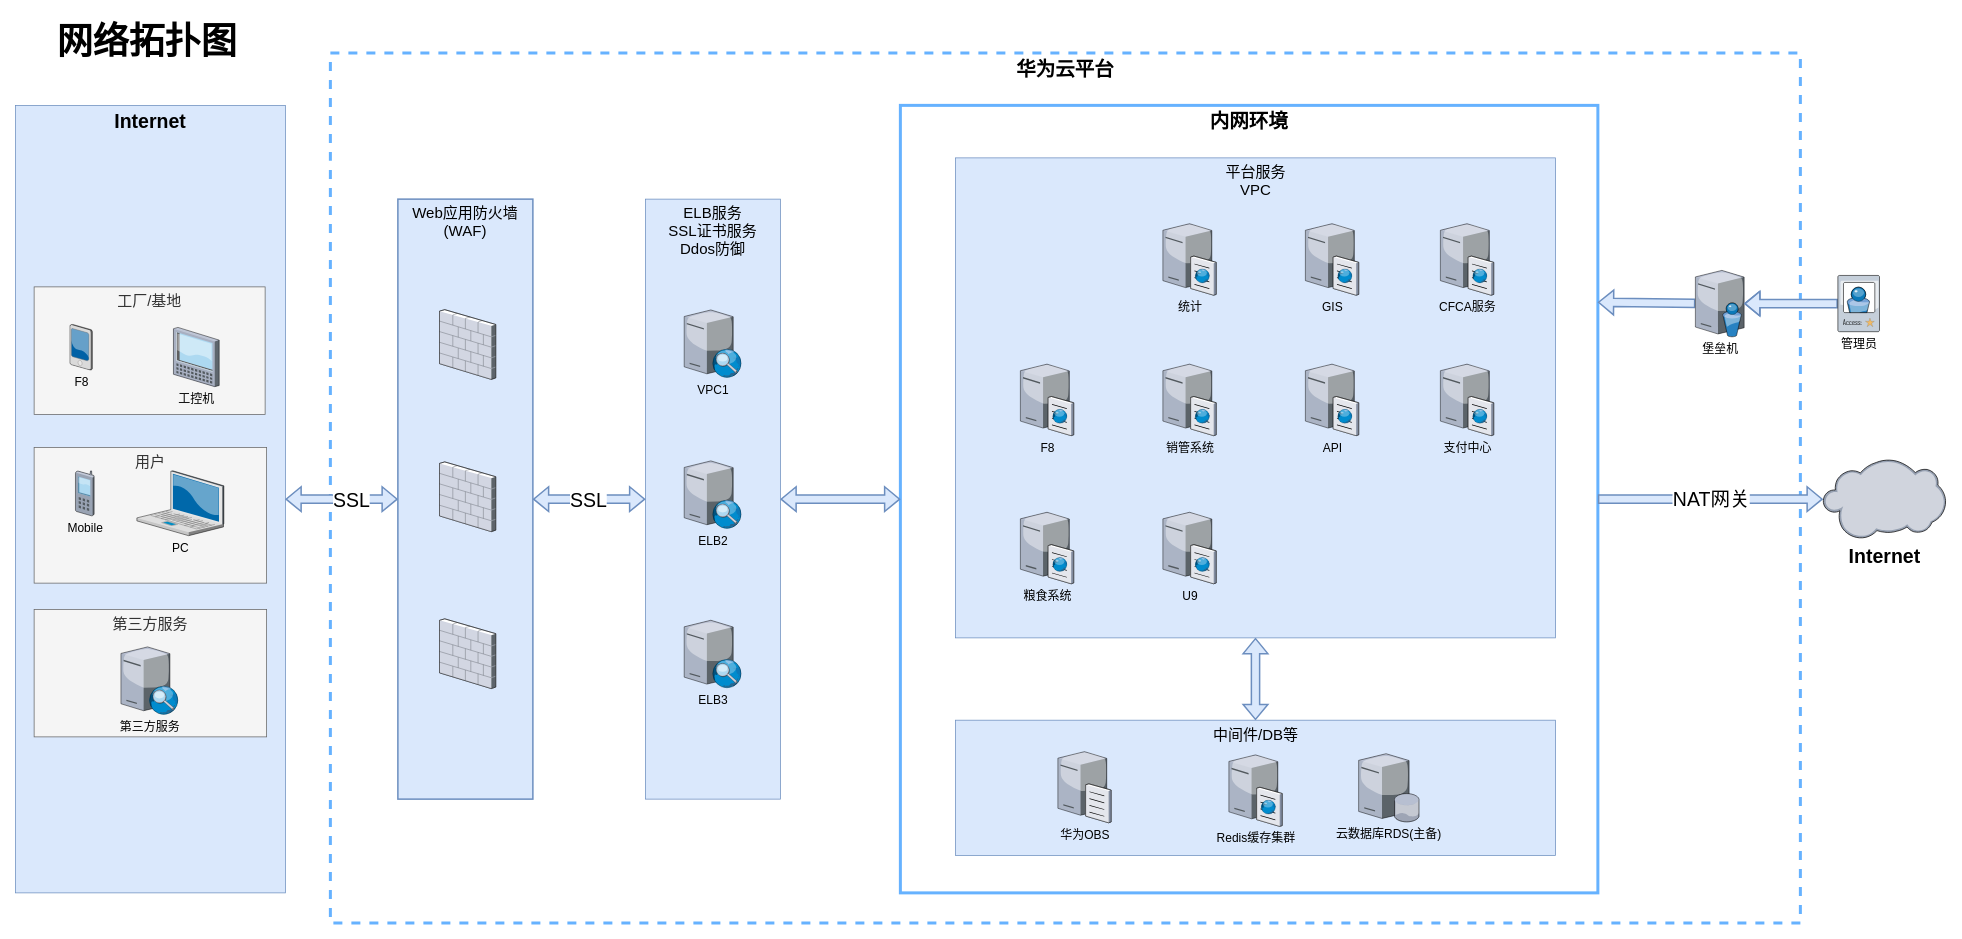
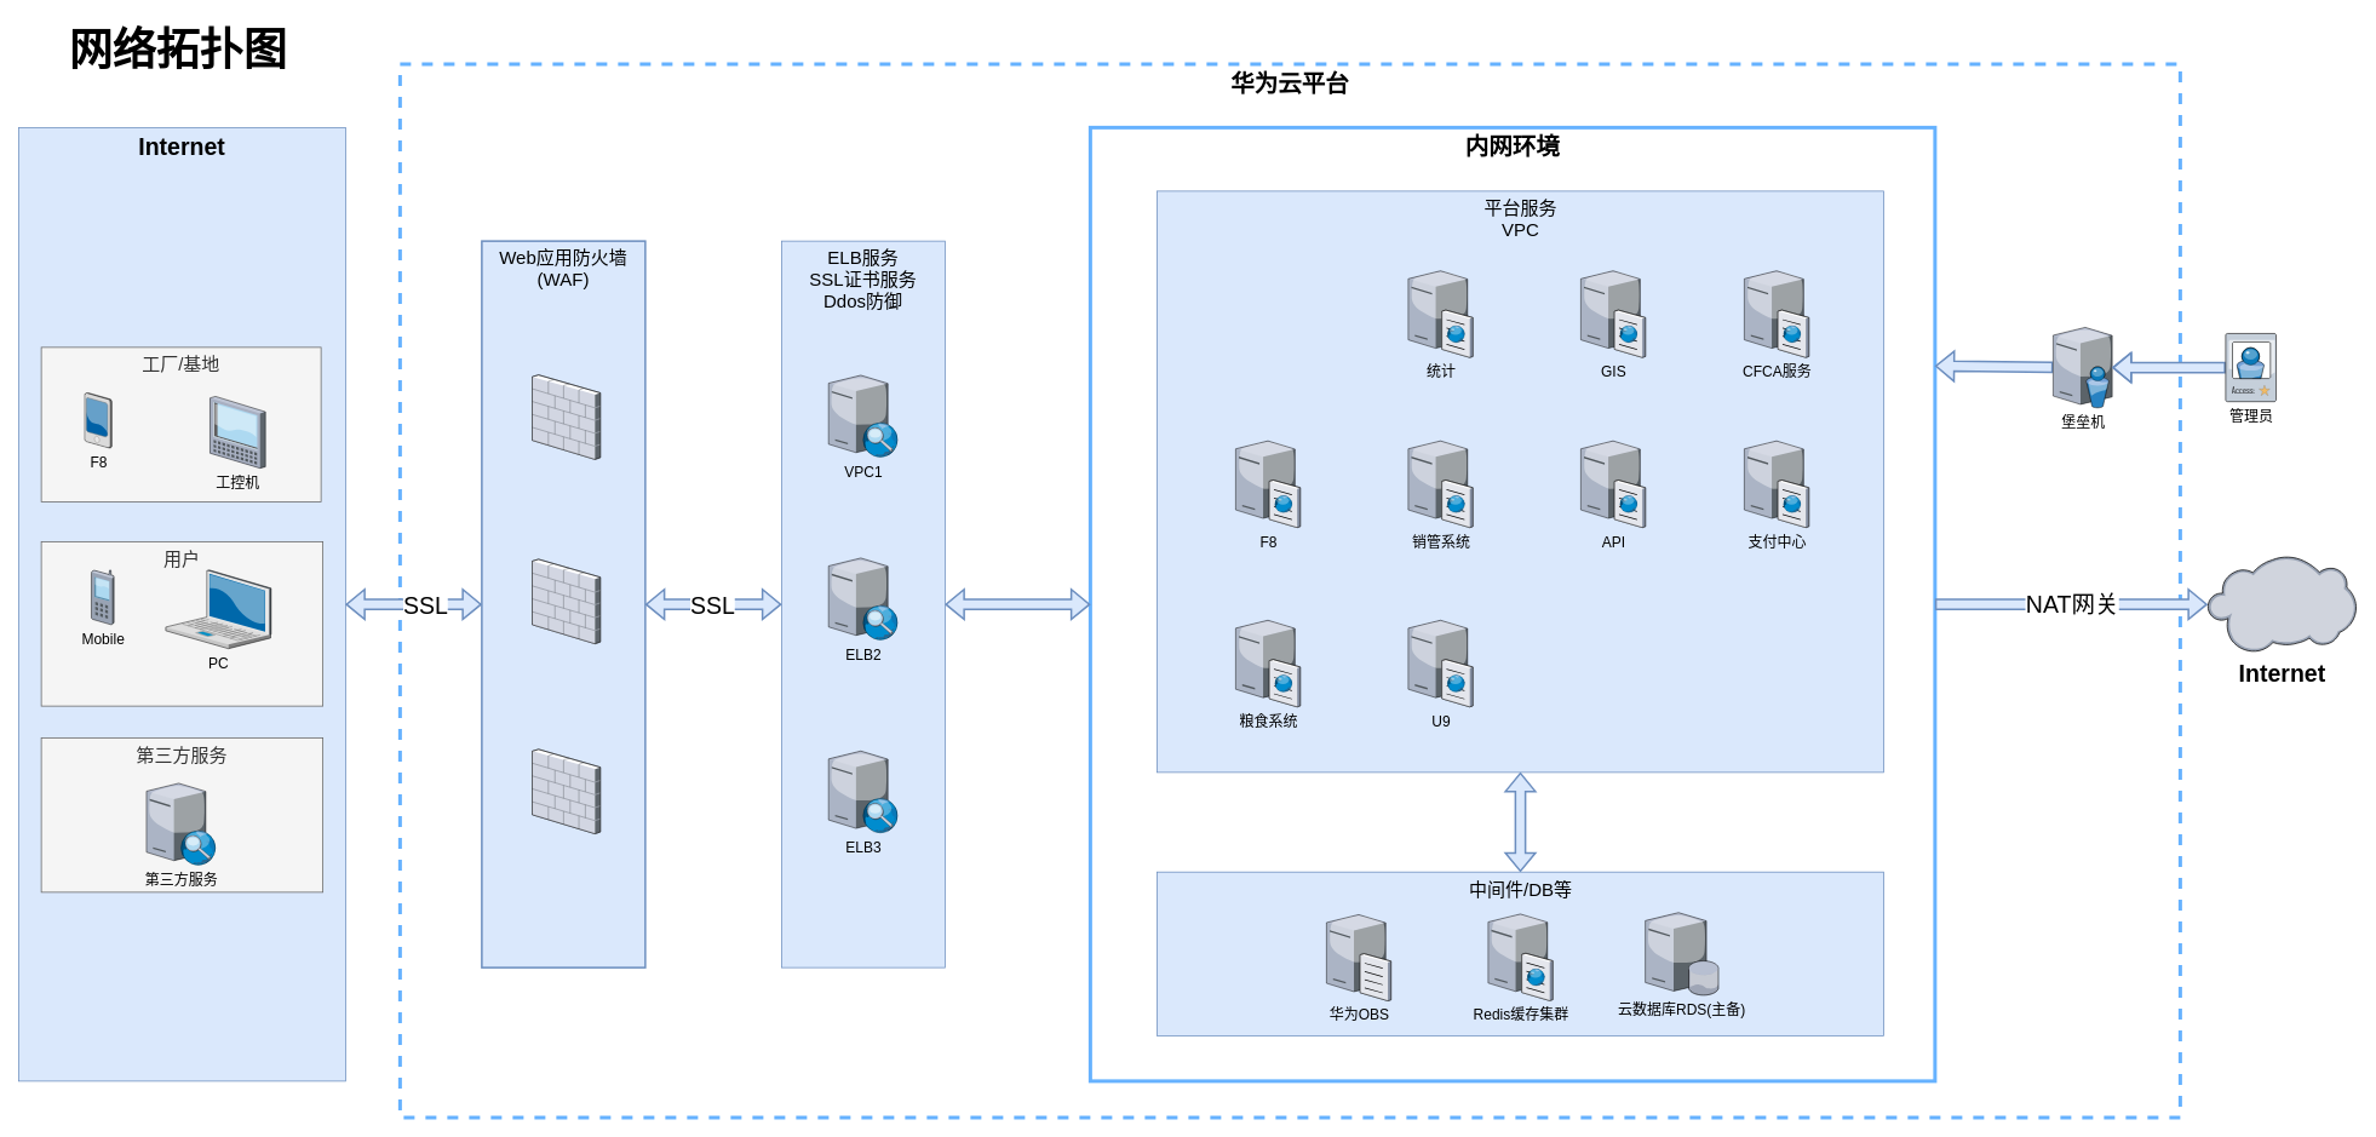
  <mxCell id="0" style=";html=1;" />
  <mxCell id="1" style=";html=1;" parent="0" />
  <mxCell id="2" value="&lt;span style=&quot;font-size: 26px;&quot;&gt;华为云平台&lt;/span&gt;" style="whiteSpace=wrap;html=1;fontSize=26;verticalAlign=top;fillColor=none;strokeWidth=4;strokeColor=#66B2FF;fontStyle=1;dashed=1;" parent="1" vertex="1"><mxGeometry x="440" y="70" width="1960" height="1160" as="geometry" /></mxCell>
  <mxCell id="3" value="&lt;span style=&quot;font-size: 26px;&quot;&gt;内网环境&lt;/span&gt;" style="whiteSpace=wrap;html=1;fontSize=20;verticalAlign=top;fillColor=none;strokeWidth=4;strokeColor=#66B2FF;fontStyle=1" parent="1" vertex="1"><mxGeometry x="1200" y="140" width="930" height="1050" as="geometry" /></mxCell>
  <mxCell id="4" value="Internet" style="whiteSpace=wrap;html=1;fillColor=#dae8fc;fontSize=26;strokeColor=#6c8ebf;verticalAlign=top;fontStyle=1" parent="1" vertex="1"><mxGeometry x="20" y="140" width="360" height="1050" as="geometry" /></mxCell>
  <mxCell id="5" value="第三方服务" style="whiteSpace=wrap;html=1;fillColor=#f5f5f5;fontSize=20;strokeColor=#666666;verticalAlign=top;fontColor=#333333;" parent="1" vertex="1"><mxGeometry x="45" y="812" width="310" height="170" as="geometry" /></mxCell>
  <mxCell id="6" style="shape=flexArrow;rounded=0;orthogonalLoop=1;jettySize=auto;html=1;entryX=0.5;entryY=1;entryDx=0;entryDy=0;fillColor=#dae8fc;strokeColor=#6c8ebf;startArrow=block;strokeWidth=2;" parent="1" source="7" target="14" edge="1"><mxGeometry relative="1" as="geometry"><mxPoint x="1683.5" y="969" as="sourcePoint" /></mxGeometry></mxCell>
  <mxCell id="7" value="中间件/DB等" style="whiteSpace=wrap;html=1;fillColor=#dae8fc;fontSize=20;strokeColor=#6c8ebf;verticalAlign=top;" parent="1" vertex="1"><mxGeometry x="1273.5" y="959.75" width="800" height="180.25" as="geometry" /></mxCell>
  <mxCell id="8" style="edgeStyle=none;shape=flexArrow;rounded=0;orthogonalLoop=1;jettySize=auto;html=1;exitX=1;exitY=0.5;exitDx=0;exitDy=0;startArrow=block;fillColor=#dae8fc;strokeColor=#6c8ebf;entryX=0;entryY=0.5;entryDx=0;entryDy=0;strokeWidth=2;" parent="1" source="9" target="3" edge="1"><mxGeometry relative="1" as="geometry" /></mxCell>
  <mxCell id="9" value="ELB服务&lt;br&gt;SSL证书服务&lt;br&gt;Ddos防御" style="whiteSpace=wrap;html=1;fillColor=#dae8fc;fontSize=20;strokeColor=#6c8ebf;verticalAlign=top;" parent="1" vertex="1"><mxGeometry x="860" y="265" width="180" height="800" as="geometry" /></mxCell>
  <mxCell id="10" style="edgeStyle=none;shape=flexArrow;rounded=0;orthogonalLoop=1;jettySize=auto;html=1;startArrow=block;endArrow=block;endFill=0;strokeWidth=2;entryX=1;entryY=0.5;entryDx=0;entryDy=0;fillColor=#dae8fc;strokeColor=#6c8ebf;exitX=0;exitY=0.5;exitDx=0;exitDy=0;" parent="1" source="9" target="17" edge="1"><mxGeometry relative="1" as="geometry"><mxPoint x="1240" y="680" as="sourcePoint" /></mxGeometry></mxCell>
  <mxCell id="11" value="SSL" style="edgeLabel;html=1;align=center;verticalAlign=middle;resizable=0;points=[];fontSize=26;" parent="10" connectable="0" vertex="1"><mxGeometry x="0.015" y="1" relative="1" as="geometry"><mxPoint x="-1" as="offset" /></mxGeometry></mxCell>
  <mxCell id="12" style="edgeStyle=orthogonalEdgeStyle;rounded=0;orthogonalLoop=1;jettySize=auto;html=1;exitX=1;exitY=0.5;exitDx=0;exitDy=0;fontSize=26;shape=flexArrow;strokeWidth=2;fillColor=#dae8fc;strokeColor=#6c8ebf;" parent="1" source="3" target="43" edge="1"><mxGeometry relative="1" as="geometry"><mxPoint x="2560" y="530" as="targetPoint" /></mxGeometry></mxCell>
  <mxCell id="13" value="NAT网关" style="edgeLabel;html=1;align=center;verticalAlign=middle;resizable=0;points=[];fontSize=26;" parent="12" connectable="0" vertex="1"><mxGeometry x="0.124" y="-3" relative="1" as="geometry"><mxPoint x="-19" y="-3" as="offset" /></mxGeometry></mxCell>
  <mxCell id="14" value="平台服务&lt;br&gt;VPC" style="whiteSpace=wrap;html=1;fillColor=#dae8fc;fontSize=20;strokeColor=#6c8ebf;verticalAlign=top;" parent="1" vertex="1"><mxGeometry x="1273.5" y="210" width="800" height="640" as="geometry" /></mxCell>
  <mxCell id="15" style="edgeStyle=none;shape=flexArrow;rounded=0;orthogonalLoop=1;jettySize=auto;html=1;startArrow=block;endArrow=block;endFill=0;strokeWidth=2;fillColor=#dae8fc;strokeColor=#6c8ebf;entryX=1;entryY=0.5;entryDx=0;entryDy=0;gradientColor=none;endSize=6;targetPerimeterSpacing=0;" parent="1" source="17" target="4" edge="1"><mxGeometry relative="1" as="geometry"><mxPoint x="830" y="690" as="targetPoint" /></mxGeometry></mxCell>
  <mxCell id="16" value="SSL" style="edgeLabel;html=1;align=center;verticalAlign=middle;resizable=0;points=[];fontSize=26;" parent="15" connectable="0" vertex="1"><mxGeometry x="-0.155" y="1" relative="1" as="geometry"><mxPoint as="offset" /></mxGeometry></mxCell>
  <mxCell id="17" value="Web应用防火墙&lt;br&gt;(WAF)" style="whiteSpace=wrap;html=1;fillColor=#dae8fc;fontSize=20;strokeColor=#6c8ebf;verticalAlign=top;strokeWidth=2;" parent="1" vertex="1"><mxGeometry x="530" y="265" width="180" height="800" as="geometry" /></mxCell>
  <mxCell id="18" value="用户" style="whiteSpace=wrap;html=1;fillColor=#f5f5f5;fontSize=20;strokeColor=#666666;verticalAlign=top;fontColor=#333333;" parent="1" vertex="1"><mxGeometry x="45" y="596" width="310" height="181" as="geometry" /></mxCell>
  <mxCell id="19" value="工厂/基地" style="whiteSpace=wrap;html=1;fillColor=#f5f5f5;fontSize=20;strokeColor=#666666;verticalAlign=top;fontColor=#333333;" parent="1" vertex="1"><mxGeometry x="45" y="382" width="308" height="170" as="geometry" /></mxCell>
  <mxCell id="20" value="PC" style="verticalLabelPosition=bottom;aspect=fixed;html=1;verticalAlign=top;strokeColor=none;shape=mxgraph.citrix.laptop_2;fillColor=#66B2FF;gradientColor=#0066CC;fontSize=16;" parent="1" vertex="1"><mxGeometry x="182" y="627.25" width="116" height="86.5" as="geometry" /></mxCell>
  <mxCell id="21" value="F8" style="verticalLabelPosition=bottom;aspect=fixed;html=1;verticalAlign=top;strokeColor=none;shape=mxgraph.citrix.pda;fillColor=#66B2FF;gradientColor=#0066CC;fontSize=16;" parent="1" vertex="1"><mxGeometry x="92.75" y="432" width="30" height="61" as="geometry" /></mxCell>
  <mxCell id="22" value="" style="verticalLabelPosition=bottom;aspect=fixed;html=1;verticalAlign=top;strokeColor=none;shape=mxgraph.citrix.firewall;fillColor=#66B2FF;gradientColor=#0066CC;fontSize=16;" parent="1" vertex="1"><mxGeometry x="585.5" y="412.37" width="75" height="93" as="geometry" /></mxCell>
  <mxCell id="23" value="" style="verticalLabelPosition=bottom;aspect=fixed;html=1;verticalAlign=top;strokeColor=none;shape=mxgraph.citrix.firewall;fillColor=#66B2FF;gradientColor=#0066CC;fontSize=16;" parent="1" vertex="1"><mxGeometry x="585.5" y="615.37" width="75" height="93" as="geometry" /></mxCell>
  <mxCell id="24" value="" style="verticalLabelPosition=bottom;aspect=fixed;html=1;verticalAlign=top;strokeColor=none;shape=mxgraph.citrix.firewall;fillColor=#66B2FF;gradientColor=#0066CC;fontSize=16;" parent="1" vertex="1"><mxGeometry x="585.5" y="824.62" width="75" height="93" as="geometry" /></mxCell>
  <mxCell id="25" value="工控机" style="verticalLabelPosition=bottom;sketch=0;aspect=fixed;html=1;verticalAlign=top;strokeColor=none;align=center;outlineConnect=0;shape=mxgraph.citrix.tablet_1;fontSize=16;" parent="1" vertex="1"><mxGeometry x="230.75" y="436" width="61" height="79" as="geometry" /></mxCell>
  <mxCell id="26" value="Mobile" style="verticalLabelPosition=bottom;sketch=0;aspect=fixed;html=1;verticalAlign=top;strokeColor=none;align=center;outlineConnect=0;shape=mxgraph.citrix.cell_phone;fontSize=16;" parent="1" vertex="1"><mxGeometry x="100" y="627.25" width="25" height="60" as="geometry" /></mxCell>
  <mxCell id="27" value="统计" style="verticalLabelPosition=bottom;aspect=fixed;html=1;verticalAlign=top;strokeColor=none;shape=mxgraph.citrix.cache_server;fillColor=#66B2FF;gradientColor=#0066CC;fontSize=16;labelPosition=center;align=center;" parent="1" vertex="1"><mxGeometry x="1550" y="295.5" width="71" height="97.5" as="geometry" /></mxCell>
  <mxCell id="28" value="CFCA服务" style="verticalLabelPosition=bottom;aspect=fixed;html=1;verticalAlign=top;strokeColor=#d6b656;shape=mxgraph.citrix.cache_server;fillColor=#fff2cc;fontSize=16;labelPosition=center;align=center;" parent="1" vertex="1"><mxGeometry x="1920" y="295.5" width="71" height="97.5" as="geometry" /></mxCell>
  <mxCell id="29" value="F8" style="verticalLabelPosition=bottom;aspect=fixed;html=1;verticalAlign=top;strokeColor=none;shape=mxgraph.citrix.cache_server;fillColor=#66B2FF;gradientColor=#0066CC;fontSize=16;labelPosition=center;align=center;" parent="1" vertex="1"><mxGeometry x="1360" y="482.75" width="71" height="97.5" as="geometry" /></mxCell>
  <mxCell id="30" value="销管系统" style="verticalLabelPosition=bottom;aspect=fixed;html=1;verticalAlign=top;strokeColor=none;shape=mxgraph.citrix.cache_server;fillColor=#66B2FF;gradientColor=#0066CC;fontSize=16;labelPosition=center;align=center;" parent="1" vertex="1"><mxGeometry x="1550" y="482.75" width="71" height="97.5" as="geometry" /></mxCell>
  <mxCell id="31" value="API" style="verticalLabelPosition=bottom;aspect=fixed;html=1;verticalAlign=top;strokeColor=none;shape=mxgraph.citrix.cache_server;fillColor=#66B2FF;gradientColor=#0066CC;fontSize=16;labelPosition=center;align=center;" parent="1" vertex="1"><mxGeometry x="1740" y="482.75" width="71" height="97.5" as="geometry" /></mxCell>
  <mxCell id="32" value="U9" style="verticalLabelPosition=bottom;aspect=fixed;html=1;verticalAlign=top;strokeColor=none;shape=mxgraph.citrix.cache_server;fillColor=#66B2FF;gradientColor=#0066CC;fontSize=16;labelPosition=center;align=center;" parent="1" vertex="1"><mxGeometry x="1550" y="680.25" width="71" height="97.5" as="geometry" /></mxCell>
  <mxCell id="33" value="GIS" style="verticalLabelPosition=bottom;aspect=fixed;html=1;verticalAlign=top;strokeColor=none;shape=mxgraph.citrix.cache_server;fillColor=#66B2FF;gradientColor=#0066CC;fontSize=16;labelPosition=center;align=center;" parent="1" vertex="1"><mxGeometry x="1740" y="295.5" width="71" height="97.5" as="geometry" /></mxCell>
  <mxCell id="34" value="云数据库RDS(主备)" style="verticalLabelPosition=bottom;sketch=0;aspect=fixed;html=1;verticalAlign=top;strokeColor=none;align=center;outlineConnect=0;shape=mxgraph.citrix.database_server;fontSize=16;" parent="1" vertex="1"><mxGeometry x="1811" y="1004.44" width="80.77" height="90.87" as="geometry" /></mxCell>
  <mxCell id="35" value="粮食系统" style="verticalLabelPosition=bottom;aspect=fixed;html=1;verticalAlign=top;strokeColor=none;shape=mxgraph.citrix.cache_server;fillColor=#66B2FF;gradientColor=#0066CC;fontSize=16;labelPosition=center;align=center;" parent="1" vertex="1"><mxGeometry x="1360" y="680.25" width="71" height="97.5" as="geometry" /></mxCell>
  <mxCell id="36" value="支付中心" style="verticalLabelPosition=bottom;aspect=fixed;html=1;verticalAlign=top;strokeColor=none;shape=mxgraph.citrix.cache_server;fillColor=#66B2FF;gradientColor=#0066CC;fontSize=16;labelPosition=center;align=center;" parent="1" vertex="1"><mxGeometry x="1920" y="482.75" width="71" height="97.5" as="geometry" /></mxCell>
  <mxCell id="37" value="Redis缓存集群" style="verticalLabelPosition=bottom;sketch=0;aspect=fixed;html=1;verticalAlign=top;strokeColor=none;align=center;outlineConnect=0;shape=mxgraph.citrix.cache_server;fontSize=16;" parent="1" vertex="1"><mxGeometry x="1638" y="1003.75" width="71" height="97.5" as="geometry" /></mxCell>
  <mxCell id="38" value="第三方服务" style="verticalLabelPosition=bottom;sketch=0;aspect=fixed;html=1;verticalAlign=top;strokeColor=none;align=center;outlineConnect=0;shape=mxgraph.citrix.edgesight_server;fontSize=16;" parent="1" vertex="1"><mxGeometry x="160.75" y="862" width="76.5" height="90" as="geometry" /></mxCell>
  <mxCell id="39" value="网络拓扑图" style="text;strokeColor=none;fillColor=none;html=1;fontSize=48;fontStyle=1;verticalAlign=middle;align=center;" parent="1" vertex="1"><mxGeometry x="20" y="20" width="350" height="70" as="geometry" /></mxCell>
  <mxCell id="40" value="VPC1" style="verticalLabelPosition=bottom;sketch=0;aspect=fixed;html=1;verticalAlign=top;strokeColor=none;align=center;outlineConnect=0;shape=mxgraph.citrix.edgesight_server;fontSize=16;" parent="1" vertex="1"><mxGeometry x="911.75" y="412.75" width="76.5" height="90" as="geometry" /></mxCell>
  <mxCell id="41" value="ELB2" style="verticalLabelPosition=bottom;sketch=0;aspect=fixed;html=1;verticalAlign=top;strokeColor=none;align=center;outlineConnect=0;shape=mxgraph.citrix.edgesight_server;fontSize=16;" parent="1" vertex="1"><mxGeometry x="911.75" y="614" width="76.5" height="90" as="geometry" /></mxCell>
  <mxCell id="42" value="ELB3" style="verticalLabelPosition=bottom;sketch=0;aspect=fixed;html=1;verticalAlign=top;strokeColor=none;align=center;outlineConnect=0;shape=mxgraph.citrix.edgesight_server;fontSize=16;" parent="1" vertex="1"><mxGeometry x="911.75" y="826.5" width="76.5" height="90" as="geometry" /></mxCell>
  <mxCell id="43" value="Internet" style="verticalLabelPosition=bottom;sketch=0;aspect=fixed;html=1;verticalAlign=top;strokeColor=none;align=center;outlineConnect=0;shape=mxgraph.citrix.cloud;fontSize=26;fontStyle=1" parent="1" vertex="1"><mxGeometry x="2430" y="611.5" width="163.95" height="107" as="geometry" /></mxCell>
  <mxCell id="44" style="edgeStyle=none;shape=flexArrow;rounded=0;orthogonalLoop=1;jettySize=auto;html=1;fontSize=16;strokeWidth=2;entryX=1;entryY=0.25;entryDx=0;entryDy=0;fillColor=#dae8fc;strokeColor=#6c8ebf;" parent="1" source="45" target="3" edge="1"><mxGeometry relative="1" as="geometry"><mxPoint x="2180" y="254" as="targetPoint" /></mxGeometry></mxCell>
  <mxCell id="45" value="堡垒机" style="verticalLabelPosition=bottom;sketch=0;aspect=fixed;html=1;verticalAlign=top;strokeColor=none;align=center;outlineConnect=0;shape=mxgraph.citrix.directory_server;fontSize=16;" parent="1" vertex="1"><mxGeometry x="2260" y="360" width="65" height="88.5" as="geometry" /></mxCell>
  <mxCell id="46" style="edgeStyle=orthogonalEdgeStyle;shape=flexArrow;rounded=0;orthogonalLoop=1;jettySize=auto;html=1;fontSize=16;strokeWidth=2;fillColor=#dae8fc;strokeColor=#6c8ebf;" parent="1" source="47" target="45" edge="1"><mxGeometry relative="1" as="geometry" /></mxCell>
  <mxCell id="47" value="管理员" style="verticalLabelPosition=bottom;sketch=0;aspect=fixed;html=1;verticalAlign=top;strokeColor=none;align=center;outlineConnect=0;shape=mxgraph.citrix.access_card;fontSize=16;" parent="1" vertex="1"><mxGeometry x="2450" y="366.75" width="55.5" height="75" as="geometry" /></mxCell>
- <mxCell id="48" value="华为OBS" style="verticalLabelPosition=bottom;sketch=0;aspect=fixed;html=1;verticalAlign=top;strokeColor=none;align=center;outlineConnect=0;shape=mxgraph.citrix.file_server;fontSize=16;" parent="1" vertex="1"><mxGeometry x="1410" y="999.44" width="71" height="97" as="geometry" /></mxCell>
+ <mxCell id="48" value="华为OBS" style="verticalLabelPosition=bottom;sketch=0;aspect=fixed;html=1;verticalAlign=top;strokeColor=none;align=center;outlineConnect=0;shape=mxgraph.citrix.file_server;fontSize=16;" parent="1" vertex="1"><mxGeometry x="1460" y="1004.44" width="71" height="97" as="geometry" /></mxCell>
